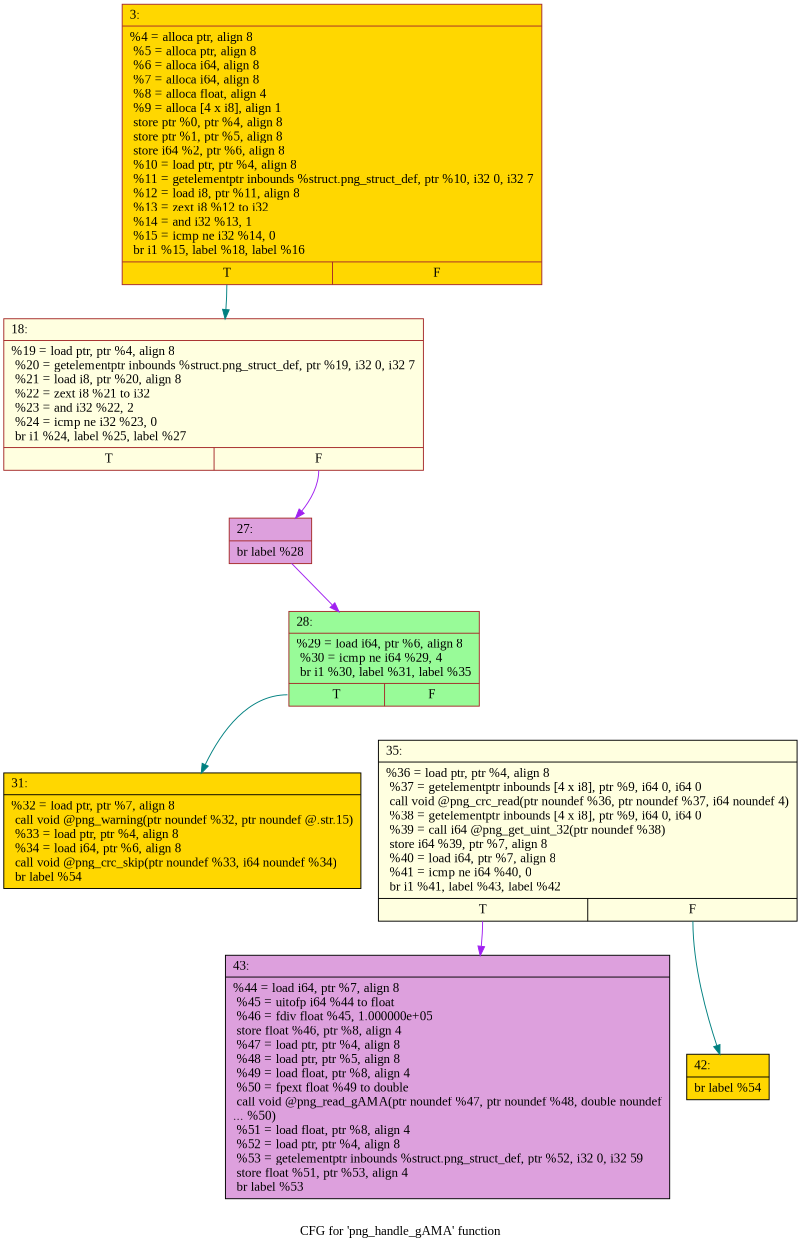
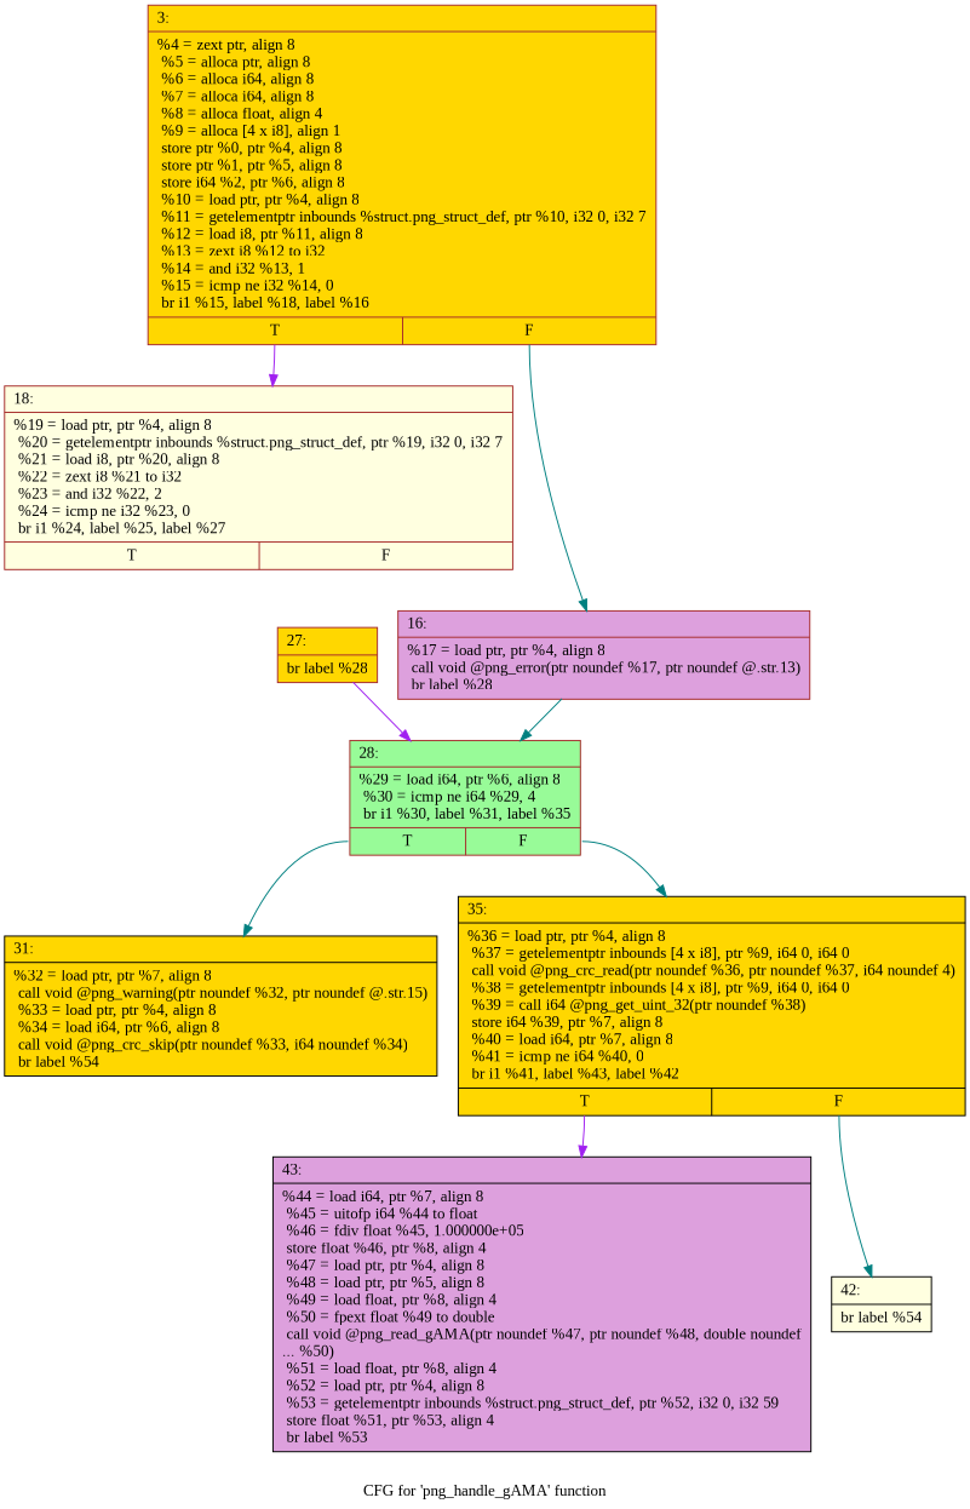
  digraph {
    fontname="Liberation Serif"
    label="CFG for 'png_handle_gAMA' function"
    node [color=brown fillcolor=lightyellow fontname="Liberation Serif" shape=record style=filled]
    edge [color=teal fontname="Liberation Serif" tailport=s1]
-   n1 [fillcolor=gold label="{3:\l|  %4 = alloca ptr, align 8\l  %5 = alloca ptr, align 8\l  %6 = alloca i64, align 8\l  %7 = alloca i64, align 8\l  %8 = alloca float, align 4\l  %9 = alloca [4 x i8], align 1\l  store ptr %0, ptr %4, align 8\l  store ptr %1, ptr %5, align 8\l  store i64 %2, ptr %6, align 8\l  %10 = load ptr, ptr %4, align 8\l  %11 = getelementptr inbounds %struct.png_struct_def, ptr %10, i32 0, i32 7\l  %12 = load i8, ptr %11, align 8\l  %13 = zext i8 %12 to i32\l  %14 = and i32 %13, 1\l  %15 = icmp ne i32 %14, 0\l  br i1 %15, label %18, label %16\l|{<s0>T|<s1>F}}"]
+   n1 [fillcolor=gold label="{3:\l|  %4 = zext ptr, align 8\l  %5 = alloca ptr, align 8\l  %6 = alloca i64, align 8\l  %7 = alloca i64, align 8\l  %8 = alloca float, align 4\l  %9 = alloca [4 x i8], align 1\l  store ptr %0, ptr %4, align 8\l  store ptr %1, ptr %5, align 8\l  store i64 %2, ptr %6, align 8\l  %10 = load ptr, ptr %4, align 8\l  %11 = getelementptr inbounds %struct.png_struct_def, ptr %10, i32 0, i32 7\l  %12 = load i8, ptr %11, align 8\l  %13 = zext i8 %12 to i32\l  %14 = and i32 %13, 1\l  %15 = icmp ne i32 %14, 0\l  br i1 %15, label %18, label %16\l|{<s0>T|<s1>F}}"]
    n2 [label="{18:\l|  %19 = load ptr, ptr %4, align 8\l  %20 = getelementptr inbounds %struct.png_struct_def, ptr %19, i32 0, i32 7\l  %21 = load i8, ptr %20, align 8\l  %22 = zext i8 %21 to i32\l  %23 = and i32 %22, 2\l  %24 = icmp ne i32 %23, 0\l  br i1 %24, label %25, label %27\l|{<s0>T|<s1>F}}"]
-   n4 [fillcolor=plum label="{27:\l|  br label %28\l}"]
+   n3 [fillcolor=plum label="{16:\l|  %17 = load ptr, ptr %4, align 8\l  call void @png_error(ptr noundef %17, ptr noundef @.str.13)\l  br label %28\l}"]
+   n4 [fillcolor=gold label="{27:\l|  br label %28\l}"]
    n5 [fillcolor=palegreen label="{28:\l|  %29 = load i64, ptr %6, align 8\l  %30 = icmp ne i64 %29, 4\l  br i1 %30, label %31, label %35\l|{<s0>T|<s1>F}}"]
    n6 [color=black fillcolor=gold label="{31:\l|  %32 = load ptr, ptr %7, align 8\l  call void @png_warning(ptr noundef %32, ptr noundef @.str.15)\l  %33 = load ptr, ptr %4, align 8\l  %34 = load i64, ptr %6, align 8\l  call void @png_crc_skip(ptr noundef %33, i64 noundef %34)\l  br label %54\l}"]
-   n7 [color=black label="{35:\l|  %36 = load ptr, ptr %4, align 8\l  %37 = getelementptr inbounds [4 x i8], ptr %9, i64 0, i64 0\l  call void @png_crc_read(ptr noundef %36, ptr noundef %37, i64 noundef 4)\l  %38 = getelementptr inbounds [4 x i8], ptr %9, i64 0, i64 0\l  %39 = call i64 @png_get_uint_32(ptr noundef %38)\l  store i64 %39, ptr %7, align 8\l  %40 = load i64, ptr %7, align 8\l  %41 = icmp ne i64 %40, 0\l  br i1 %41, label %43, label %42\l|{<s0>T|<s1>F}}"]
+   n7 [color=black fillcolor=gold label="{35:\l|  %36 = load ptr, ptr %4, align 8\l  %37 = getelementptr inbounds [4 x i8], ptr %9, i64 0, i64 0\l  call void @png_crc_read(ptr noundef %36, ptr noundef %37, i64 noundef 4)\l  %38 = getelementptr inbounds [4 x i8], ptr %9, i64 0, i64 0\l  %39 = call i64 @png_get_uint_32(ptr noundef %38)\l  store i64 %39, ptr %7, align 8\l  %40 = load i64, ptr %7, align 8\l  %41 = icmp ne i64 %40, 0\l  br i1 %41, label %43, label %42\l|{<s0>T|<s1>F}}"]
    n8 [color=black fillcolor=plum label="{43:\l|  %44 = load i64, ptr %7, align 8\l  %45 = uitofp i64 %44 to float\l  %46 = fdiv float %45, 1.000000e+05\l  store float %46, ptr %8, align 4\l  %47 = load ptr, ptr %4, align 8\l  %48 = load ptr, ptr %5, align 8\l  %49 = load float, ptr %8, align 4\l  %50 = fpext float %49 to double\l  call void @png_read_gAMA(ptr noundef %47, ptr noundef %48, double noundef\l... %50)\l  %51 = load float, ptr %8, align 4\l  %52 = load ptr, ptr %4, align 8\l  %53 = getelementptr inbounds %struct.png_struct_def, ptr %52, i32 0, i32 59\l  store float %51, ptr %53, align 4\l  br label %53\l}"]
-   n9 [color=black fillcolor=gold label="{42:\l|  br label %54\l}"]
-   n1 -> n2 [tailport=s0]
-   n2 -> n4 [color=purple]
+   n9 [color=black label="{42:\l|  br label %54\l}"]
+   n1 -> n2 [color=purple tailport=s0]
+   n1 -> n3
+   n3 -> n5 [tailport=""]
    n4 -> n5 [color=purple tailport=""]
    n5 -> n6 [tailport=s0]
+   n5 -> n7
    n7 -> n8 [color=purple tailport=s0]
    n7 -> n9
  }
